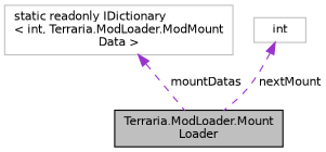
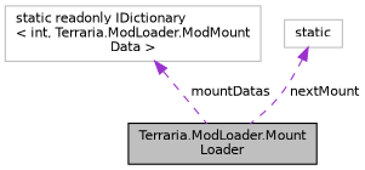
  digraph {
    node [color=grey75 fillcolor=white fontname=Helvetica fontsize=10 shape=record style=filled]
    edge [color=darkorchid3 dir=back fontname=Helvetica fontsize=10 labelfontname=Helvetica labelfontsize=10 style=dashed]
    n1 [color=black fillcolor=grey75 fontcolor=black height=0.2 label="Terraria.ModLoader.Mount\lLoader" width=0.4]
    n2 [height=0.2 label="static readonly IDictionary\l\< int, Terraria.ModLoader.ModMount\lData \>" width=0.4]
-   n3 [height=0.2 label=int width=0.4]
+   n3 [height=0.2 label=static width=0.4]
    n2 -> n1 [label=" mountDatas"]
    n3 -> n1 [label=" nextMount"]
  }
